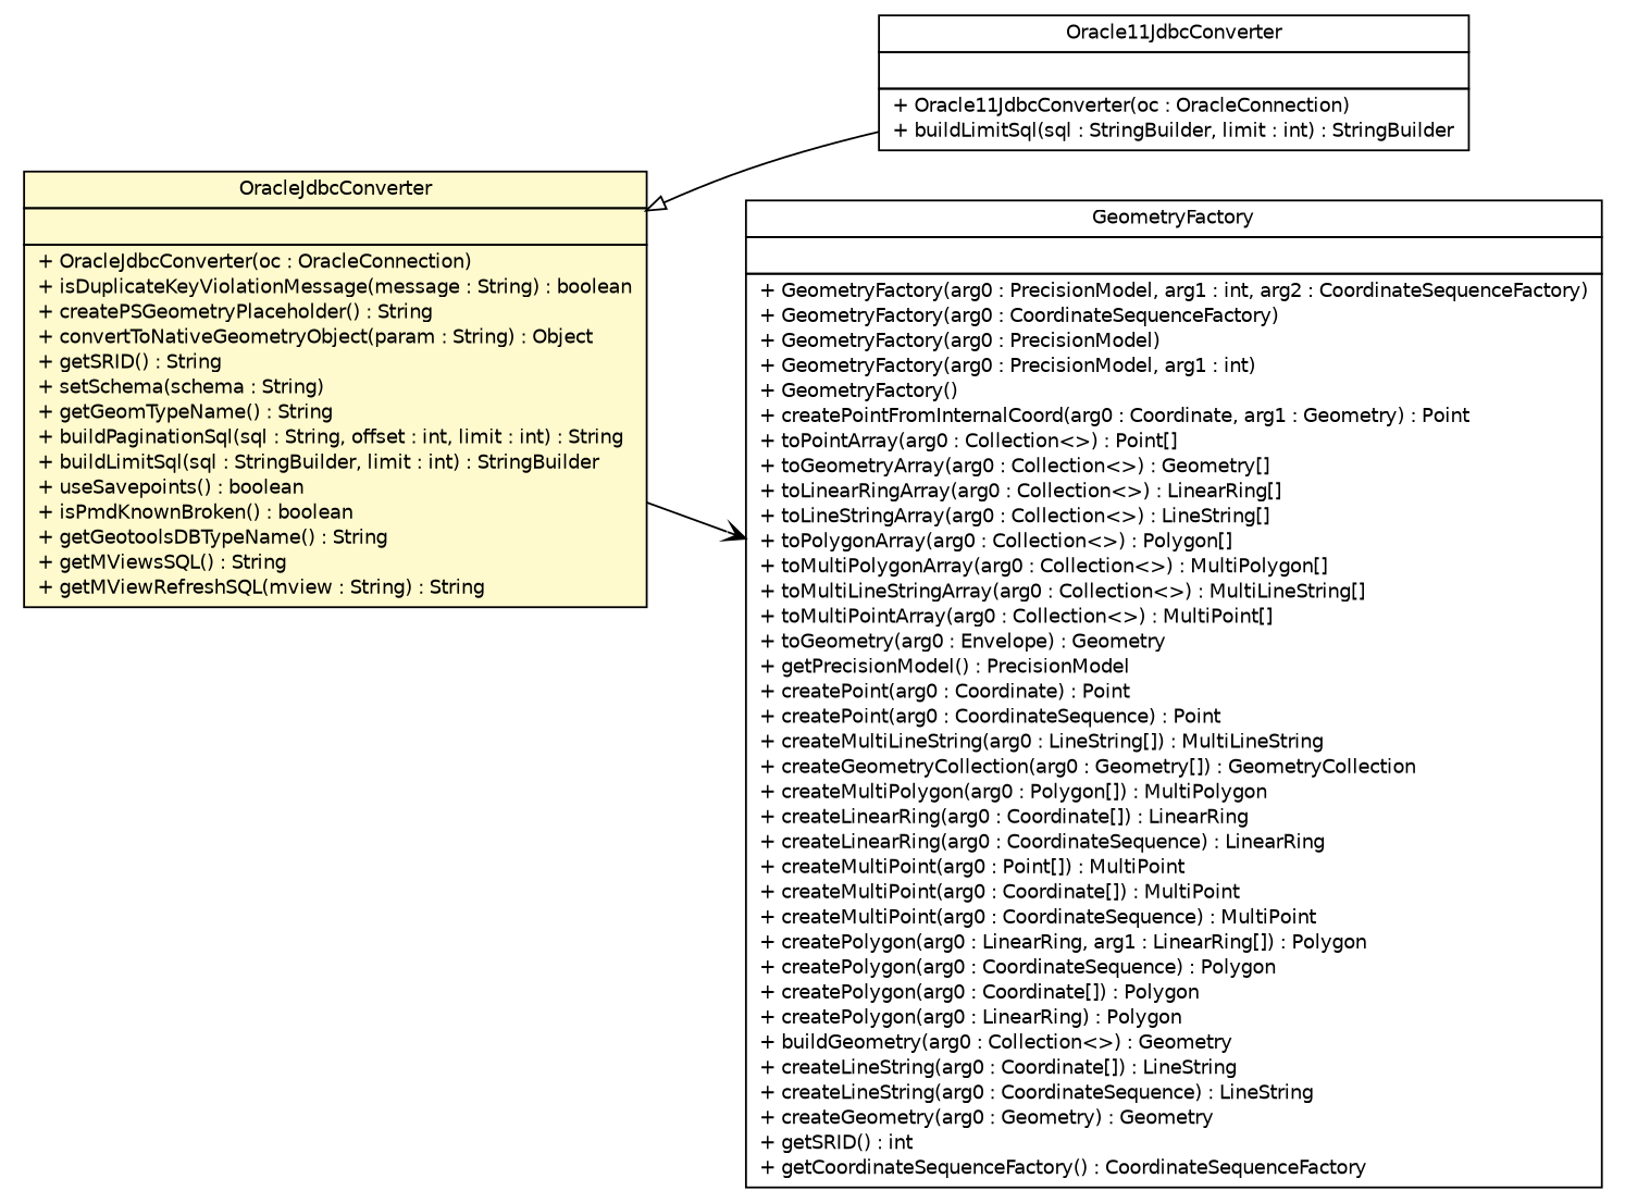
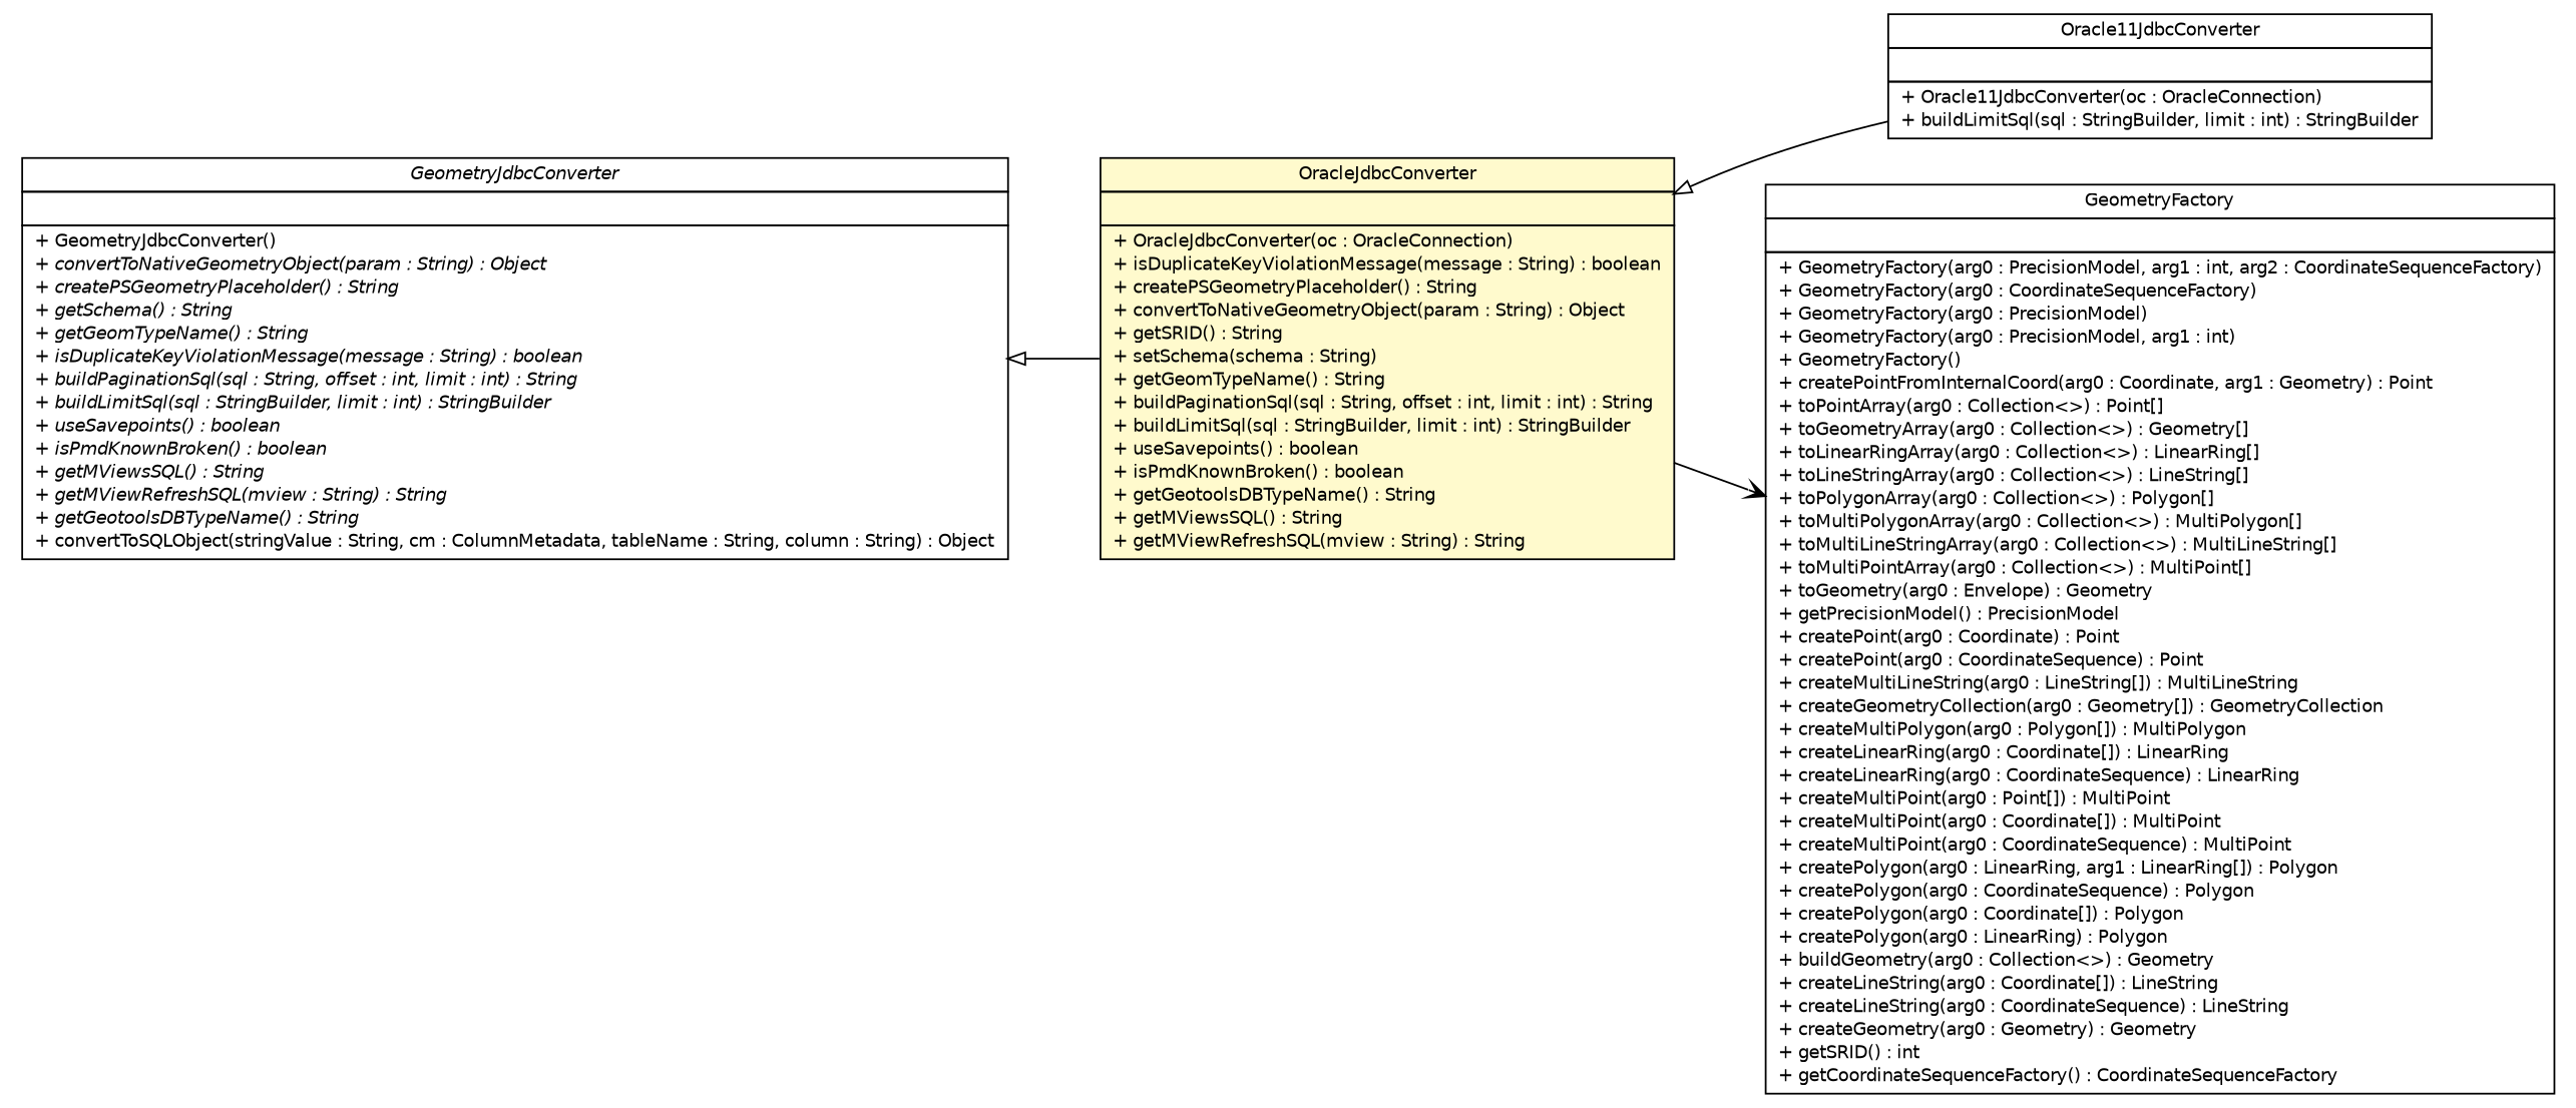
  digraph {
    nodesep=0.25
    rankdir=LR
    ranksep=0.5
    node [fontcolor=black fontname=Helvetica fontsize=10.0 shape=plaintext]
    edge [arrowtail=empty dir=back fontname=Helvetica fontsize=10 headport=p labelfontname=Helvetica labelfontsize=10 tailport=p]
    n1 [label=<<table title="nl.b3p.brmo.loader.jdbc.Oracle11JdbcConverter" border="0" cellborder="1" cellspacing="0" cellpadding="2" port="p" href="./Oracle11JdbcConverter.html"> 		<tr><td><table border="0" cellspacing="0" cellpadding="1"> <tr><td align="center" balign="center"> Oracle11JdbcConverter </td></tr> 		</table></td></tr> 		<tr><td><table border="0" cellspacing="0" cellpadding="1"> <tr><td align="left" balign="left">  </td></tr> 		</table></td></tr> 		<tr><td><table border="0" cellspacing="0" cellpadding="1"> <tr><td align="left" balign="left"> + Oracle11JdbcConverter(oc : OracleConnection) </td></tr> <tr><td align="left" balign="left"> + buildLimitSql(sql : StringBuilder, limit : int) : StringBuilder </td></tr> 		</table></td></tr> 		</table>>]
    n2 [label=<<table title="nl.b3p.brmo.loader.jdbc.OracleJdbcConverter" border="0" cellborder="1" cellspacing="0" cellpadding="2" port="p" bgcolor="lemonChiffon" href="./OracleJdbcConverter.html"> 		<tr><td><table border="0" cellspacing="0" cellpadding="1"> <tr><td align="center" balign="center"> OracleJdbcConverter </td></tr> 		</table></td></tr> 		<tr><td><table border="0" cellspacing="0" cellpadding="1"> <tr><td align="left" balign="left">  </td></tr> 		</table></td></tr> 		<tr><td><table border="0" cellspacing="0" cellpadding="1"> <tr><td align="left" balign="left"> + OracleJdbcConverter(oc : OracleConnection) </td></tr> <tr><td align="left" balign="left"> + isDuplicateKeyViolationMessage(message : String) : boolean </td></tr> <tr><td align="left" balign="left"> + createPSGeometryPlaceholder() : String </td></tr> <tr><td align="left" balign="left"> + convertToNativeGeometryObject(param : String) : Object </td></tr> <tr><td align="left" balign="left"> + getSRID() : String </td></tr> <tr><td align="left" balign="left"> + setSchema(schema : String) </td></tr> <tr><td align="left" balign="left"> + getGeomTypeName() : String </td></tr> <tr><td align="left" balign="left"> + buildPaginationSql(sql : String, offset : int, limit : int) : String </td></tr> <tr><td align="left" balign="left"> + buildLimitSql(sql : StringBuilder, limit : int) : StringBuilder </td></tr> <tr><td align="left" balign="left"> + useSavepoints() : boolean </td></tr> <tr><td align="left" balign="left"> + isPmdKnownBroken() : boolean </td></tr> <tr><td align="left" balign="left"> + getGeotoolsDBTypeName() : String </td></tr> <tr><td align="left" balign="left"> + getMViewsSQL() : String </td></tr> <tr><td align="left" balign="left"> + getMViewRefreshSQL(mview : String) : String </td></tr> 		</table></td></tr> 		</table>>]
    n3 [label=<<table title="com.vividsolutions.jts.geom.GeometryFactory" border="0" cellborder="1" cellspacing="0" cellpadding="2" port="p"> 		<tr><td><table border="0" cellspacing="0" cellpadding="1"> <tr><td align="center" balign="center"> GeometryFactory </td></tr> 		</table></td></tr> 		<tr><td><table border="0" cellspacing="0" cellpadding="1"> <tr><td align="left" balign="left">  </td></tr> 		</table></td></tr> 		<tr><td><table border="0" cellspacing="0" cellpadding="1"> <tr><td align="left" balign="left"> + GeometryFactory(arg0 : PrecisionModel, arg1 : int, arg2 : CoordinateSequenceFactory) </td></tr> <tr><td align="left" balign="left"> + GeometryFactory(arg0 : CoordinateSequenceFactory) </td></tr> <tr><td align="left" balign="left"> + GeometryFactory(arg0 : PrecisionModel) </td></tr> <tr><td align="left" balign="left"> + GeometryFactory(arg0 : PrecisionModel, arg1 : int) </td></tr> <tr><td align="left" balign="left"> + GeometryFactory() </td></tr> <tr><td align="left" balign="left"> + createPointFromInternalCoord(arg0 : Coordinate, arg1 : Geometry) : Point </td></tr> <tr><td align="left" balign="left"> + toPointArray(arg0 : Collection&lt;&gt;) : Point[] </td></tr> <tr><td align="left" balign="left"> + toGeometryArray(arg0 : Collection&lt;&gt;) : Geometry[] </td></tr> <tr><td align="left" balign="left"> + toLinearRingArray(arg0 : Collection&lt;&gt;) : LinearRing[] </td></tr> <tr><td align="left" balign="left"> + toLineStringArray(arg0 : Collection&lt;&gt;) : LineString[] </td></tr> <tr><td align="left" balign="left"> + toPolygonArray(arg0 : Collection&lt;&gt;) : Polygon[] </td></tr> <tr><td align="left" balign="left"> + toMultiPolygonArray(arg0 : Collection&lt;&gt;) : MultiPolygon[] </td></tr> <tr><td align="left" balign="left"> + toMultiLineStringArray(arg0 : Collection&lt;&gt;) : MultiLineString[] </td></tr> <tr><td align="left" balign="left"> + toMultiPointArray(arg0 : Collection&lt;&gt;) : MultiPoint[] </td></tr> <tr><td align="left" balign="left"> + toGeometry(arg0 : Envelope) : Geometry </td></tr> <tr><td align="left" balign="left"> + getPrecisionModel() : PrecisionModel </td></tr> <tr><td align="left" balign="left"> + createPoint(arg0 : Coordinate) : Point </td></tr> <tr><td align="left" balign="left"> + createPoint(arg0 : CoordinateSequence) : Point </td></tr> <tr><td align="left" balign="left"> + createMultiLineString(arg0 : LineString[]) : MultiLineString </td></tr> <tr><td align="left" balign="left"> + createGeometryCollection(arg0 : Geometry[]) : GeometryCollection </td></tr> <tr><td align="left" balign="left"> + createMultiPolygon(arg0 : Polygon[]) : MultiPolygon </td></tr> <tr><td align="left" balign="left"> + createLinearRing(arg0 : Coordinate[]) : LinearRing </td></tr> <tr><td align="left" balign="left"> + createLinearRing(arg0 : CoordinateSequence) : LinearRing </td></tr> <tr><td align="left" balign="left"> + createMultiPoint(arg0 : Point[]) : MultiPoint </td></tr> <tr><td align="left" balign="left"> + createMultiPoint(arg0 : Coordinate[]) : MultiPoint </td></tr> <tr><td align="left" balign="left"> + createMultiPoint(arg0 : CoordinateSequence) : MultiPoint </td></tr> <tr><td align="left" balign="left"> + createPolygon(arg0 : LinearRing, arg1 : LinearRing[]) : Polygon </td></tr> <tr><td align="left" balign="left"> + createPolygon(arg0 : CoordinateSequence) : Polygon </td></tr> <tr><td align="left" balign="left"> + createPolygon(arg0 : Coordinate[]) : Polygon </td></tr> <tr><td align="left" balign="left"> + createPolygon(arg0 : LinearRing) : Polygon </td></tr> <tr><td align="left" balign="left"> + buildGeometry(arg0 : Collection&lt;&gt;) : Geometry </td></tr> <tr><td align="left" balign="left"> + createLineString(arg0 : Coordinate[]) : LineString </td></tr> <tr><td align="left" balign="left"> + createLineString(arg0 : CoordinateSequence) : LineString </td></tr> <tr><td align="left" balign="left"> + createGeometry(arg0 : Geometry) : Geometry </td></tr> <tr><td align="left" balign="left"> + getSRID() : int </td></tr> <tr><td align="left" balign="left"> + getCoordinateSequenceFactory() : CoordinateSequenceFactory </td></tr> 		</table></td></tr> 		</table>>]
+   n4 [label=<<table title="nl.b3p.brmo.loader.jdbc.GeometryJdbcConverter" border="0" cellborder="1" cellspacing="0" cellpadding="2" port="p" href="./GeometryJdbcConverter.html"> 		<tr><td><table border="0" cellspacing="0" cellpadding="1"> <tr><td align="center" balign="center"><font face="Helvetica-Oblique"> GeometryJdbcConverter </font></td></tr> 		</table></td></tr> 		<tr><td><table border="0" cellspacing="0" cellpadding="1"> <tr><td align="left" balign="left">  </td></tr> 		</table></td></tr> 		<tr><td><table border="0" cellspacing="0" cellpadding="1"> <tr><td align="left" balign="left"> + GeometryJdbcConverter() </td></tr> <tr><td align="left" balign="left"><font face="Helvetica-Oblique" point-size="10.0"> + convertToNativeGeometryObject(param : String) : Object </font></td></tr> <tr><td align="left" balign="left"><font face="Helvetica-Oblique" point-size="10.0"> + createPSGeometryPlaceholder() : String </font></td></tr> <tr><td align="left" balign="left"><font face="Helvetica-Oblique" point-size="10.0"> + getSchema() : String </font></td></tr> <tr><td align="left" balign="left"><font face="Helvetica-Oblique" point-size="10.0"> + getGeomTypeName() : String </font></td></tr> <tr><td align="left" balign="left"><font face="Helvetica-Oblique" point-size="10.0"> + isDuplicateKeyViolationMessage(message : String) : boolean </font></td></tr> <tr><td align="left" balign="left"><font face="Helvetica-Oblique" point-size="10.0"> + buildPaginationSql(sql : String, offset : int, limit : int) : String </font></td></tr> <tr><td align="left" balign="left"><font face="Helvetica-Oblique" point-size="10.0"> + buildLimitSql(sql : StringBuilder, limit : int) : StringBuilder </font></td></tr> <tr><td align="left" balign="left"><font face="Helvetica-Oblique" point-size="10.0"> + useSavepoints() : boolean </font></td></tr> <tr><td align="left" balign="left"><font face="Helvetica-Oblique" point-size="10.0"> + isPmdKnownBroken() : boolean </font></td></tr> <tr><td align="left" balign="left"><font face="Helvetica-Oblique" point-size="10.0"> + getMViewsSQL() : String </font></td></tr> <tr><td align="left" balign="left"><font face="Helvetica-Oblique" point-size="10.0"> + getMViewRefreshSQL(mview : String) : String </font></td></tr> <tr><td align="left" balign="left"><font face="Helvetica-Oblique" point-size="10.0"> + getGeotoolsDBTypeName() : String </font></td></tr> <tr><td align="left" balign="left"> + convertToSQLObject(stringValue : String, cm : ColumnMetadata, tableName : String, column : String) : Object </td></tr> 		</table></td></tr> 		</table>>]
    n2 -> n1
    n2 -> n3 [arrowhead=open color=black fontcolor=black fontsize=10.0 arrowtail="" dir=""]
+   n4 -> n2
  }
